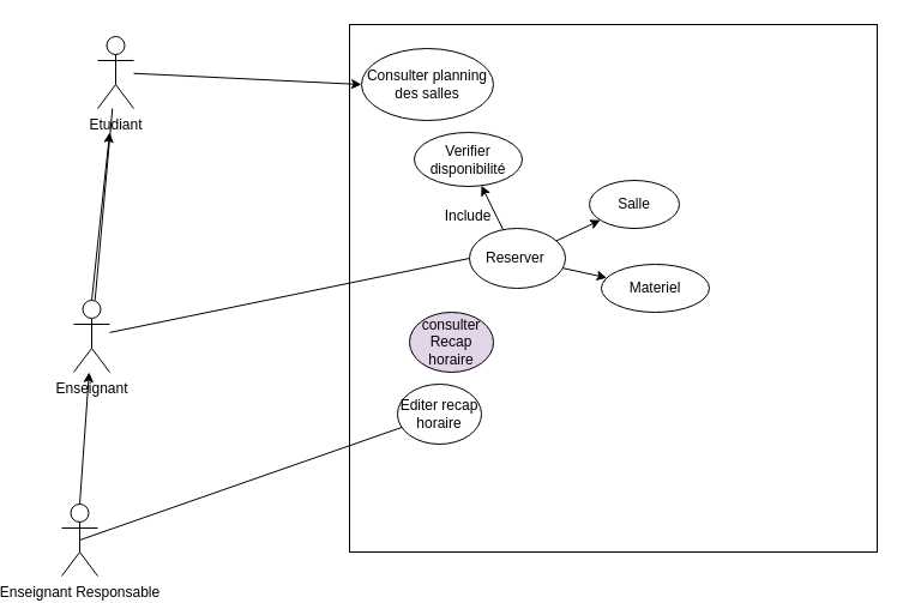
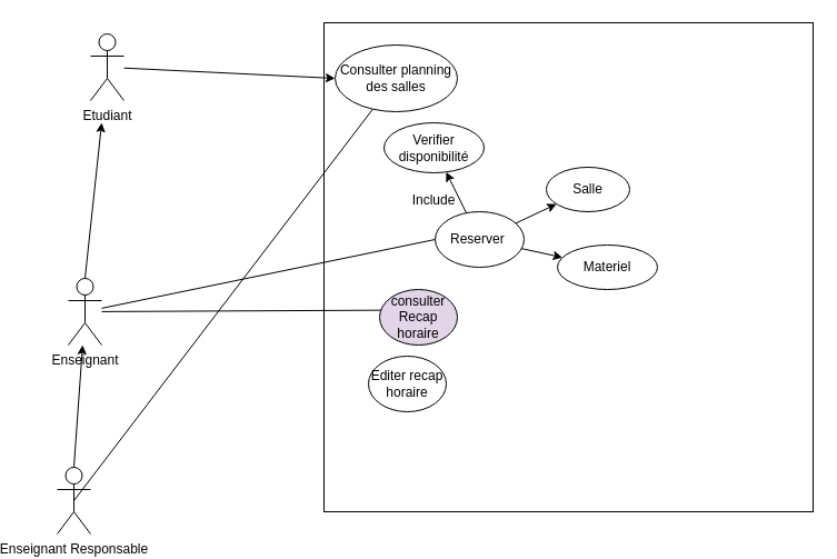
  <mxCell id="0" />
  <mxCell id="1" parent="0" />
  <mxCell id="2" value="Enseignant" style="shape=umlActor;verticalLabelPosition=bottom;verticalAlign=top;html=1;outlineConnect=0;" parent="1" vertex="1"><mxGeometry x="30" y="250" width="30" height="60" as="geometry" /></mxCell>
  <mxCell id="3" value="" style="whiteSpace=wrap;html=1;aspect=fixed;" parent="1" vertex="1"><mxGeometry x="260" y="20" width="440" height="440" as="geometry" /></mxCell>
  <mxCell id="4" value="Etudiant" style="shape=umlActor;verticalLabelPosition=bottom;verticalAlign=top;html=1;outlineConnect=0;" parent="1" vertex="1"><mxGeometry x="50" y="30" width="30" height="60" as="geometry" /></mxCell>
  <mxCell id="5" value="Reserver&amp;nbsp;" style="ellipse;whiteSpace=wrap;html=1;" parent="1" vertex="1"><mxGeometry x="360" y="190" width="80" height="50" as="geometry" /></mxCell>
  <mxCell id="6" value="Consulter planning des salles" style="ellipse;whiteSpace=wrap;html=1;" parent="1" vertex="1"><mxGeometry x="270" y="40" width="110" height="60" as="geometry" /></mxCell>
  <mxCell id="7" value="" style="endArrow=classic;html=1;rounded=0;entryX=0;entryY=0.5;entryDx=0;entryDy=0;" parent="1" source="4" target="6" edge="1"><mxGeometry width="50" height="50" relative="1" as="geometry"><mxPoint x="60" y="280" as="sourcePoint" /><mxPoint x="110" y="230" as="targetPoint" /></mxGeometry></mxCell>
  <mxCell id="8" value="" style="endArrow=none;html=1;rounded=0;entryX=0;entryY=0.5;entryDx=0;entryDy=0;" parent="1" source="2" target="5" edge="1"><mxGeometry width="50" height="50" relative="1" as="geometry"><mxPoint x="100" y="250" as="sourcePoint" /><mxPoint x="310" y="150" as="targetPoint" /></mxGeometry></mxCell>
  <mxCell id="9" value="" style="endArrow=classic;html=1;rounded=0;exitX=0.5;exitY=0;exitDx=0;exitDy=0;exitPerimeter=0;" parent="1" source="2" edge="1"><mxGeometry x="0.273" y="40" width="50" height="50" relative="1" as="geometry"><mxPoint x="10" y="120" as="sourcePoint" /><mxPoint x="60" y="110" as="targetPoint" /><mxPoint as="offset" /></mxGeometry></mxCell>
  <mxCell id="10" value="consulter Recap horaire" style="ellipse;whiteSpace=wrap;html=1;fillColor=#e1d5e7;" parent="1" vertex="1"><mxGeometry x="310" y="260" width="70" height="50" as="geometry" /></mxCell>
- <mxCell id="11" value="" style="endArrow=none;html=1;rounded=0;" parent="1" source="2" target="4" edge="1"><mxGeometry width="50" height="50" relative="1" as="geometry"><mxPoint x="260" y="200" as="sourcePoint" /><mxPoint x="310" y="150" as="targetPoint" /></mxGeometry></mxCell>
+ <mxCell id="11" value="" style="endArrow=none;html=1;rounded=0;entryX=0.024;entryY=0.373;entryDx=0;entryDy=0;entryPerimeter=0;" parent="1" source="2" target="10" edge="1"><mxGeometry width="50" height="50" relative="1" as="geometry"><mxPoint x="260" y="200" as="sourcePoint" /><mxPoint x="310" y="150" as="targetPoint" /></mxGeometry></mxCell>
  <mxCell id="12" value="Editer recap horaire" style="ellipse;whiteSpace=wrap;html=1;" parent="1" vertex="1"><mxGeometry x="300" y="320" width="70" height="50" as="geometry" /></mxCell>
- <mxCell id="13" value="" style="endArrow=none;html=1;rounded=0;exitX=0.5;exitY=0.5;exitDx=0;exitDy=0;exitPerimeter=0;" parent="1" source="21" target="12" edge="1"><mxGeometry width="50" height="50" relative="1" as="geometry"><mxPoint x="260" y="200" as="sourcePoint" /><mxPoint x="310" y="150" as="targetPoint" /></mxGeometry></mxCell>
+ <mxCell id="13" value="" style="endArrow=none;html=1;rounded=0;exitX=0.5;exitY=0.5;exitDx=0;exitDy=0;exitPerimeter=0;" parent="1" source="21" target="6" edge="1"><mxGeometry width="50" height="50" relative="1" as="geometry"><mxPoint x="260" y="200" as="sourcePoint" /><mxPoint x="310" y="150" as="targetPoint" /></mxGeometry></mxCell>
  <mxCell id="14" value="Salle" style="ellipse;whiteSpace=wrap;html=1;" parent="1" vertex="1"><mxGeometry x="460" y="150" width="75" height="40" as="geometry" /></mxCell>
  <mxCell id="15" value="Materiel" style="ellipse;whiteSpace=wrap;html=1;" parent="1" vertex="1"><mxGeometry x="470" y="220" width="90" height="40" as="geometry" /></mxCell>
  <mxCell id="16" value="" style="endArrow=classic;html=1;rounded=0;" parent="1" source="5" target="14" edge="1"><mxGeometry width="50" height="50" relative="1" as="geometry"><mxPoint x="380" y="220" as="sourcePoint" /><mxPoint x="430" y="170" as="targetPoint" /></mxGeometry></mxCell>
  <mxCell id="17" value="" style="endArrow=classic;html=1;rounded=0;" parent="1" source="5" target="15" edge="1"><mxGeometry width="50" height="50" relative="1" as="geometry"><mxPoint x="370" y="250" as="sourcePoint" /><mxPoint x="420" y="200" as="targetPoint" /></mxGeometry></mxCell>
  <mxCell id="18" value="Verifier disponibilité" style="ellipse;whiteSpace=wrap;html=1;" vertex="1" parent="1"><mxGeometry x="314" y="110" width="90" height="45" as="geometry" /></mxCell>
  <mxCell id="19" value="" style="endArrow=classic;html=1;rounded=0;" edge="1" parent="1" source="5" target="18"><mxGeometry width="50" height="50" relative="1" as="geometry"><mxPoint x="360" y="200" as="sourcePoint" /><mxPoint x="410" y="150" as="targetPoint" /></mxGeometry></mxCell>
  <mxCell id="20" value="Include" style="text;html=1;strokeColor=none;fillColor=none;align=center;verticalAlign=middle;whiteSpace=wrap;rounded=0;" vertex="1" parent="1"><mxGeometry x="334" y="170" width="50" height="20" as="geometry" /></mxCell>
  <mxCell id="21" value="Enseignant Responsable" style="shape=umlActor;verticalLabelPosition=bottom;verticalAlign=top;html=1;outlineConnect=0;" vertex="1" parent="1"><mxGeometry x="20" y="420" width="30" height="60" as="geometry" /></mxCell>
  <mxCell id="22" value="" style="endArrow=classic;html=1;rounded=0;exitX=0.5;exitY=0;exitDx=0;exitDy=0;exitPerimeter=0;" edge="1" parent="1" source="21" target="2"><mxGeometry width="50" height="50" relative="1" as="geometry"><mxPoint x="30" y="400" as="sourcePoint" /><mxPoint x="80" y="350" as="targetPoint" /></mxGeometry></mxCell>
